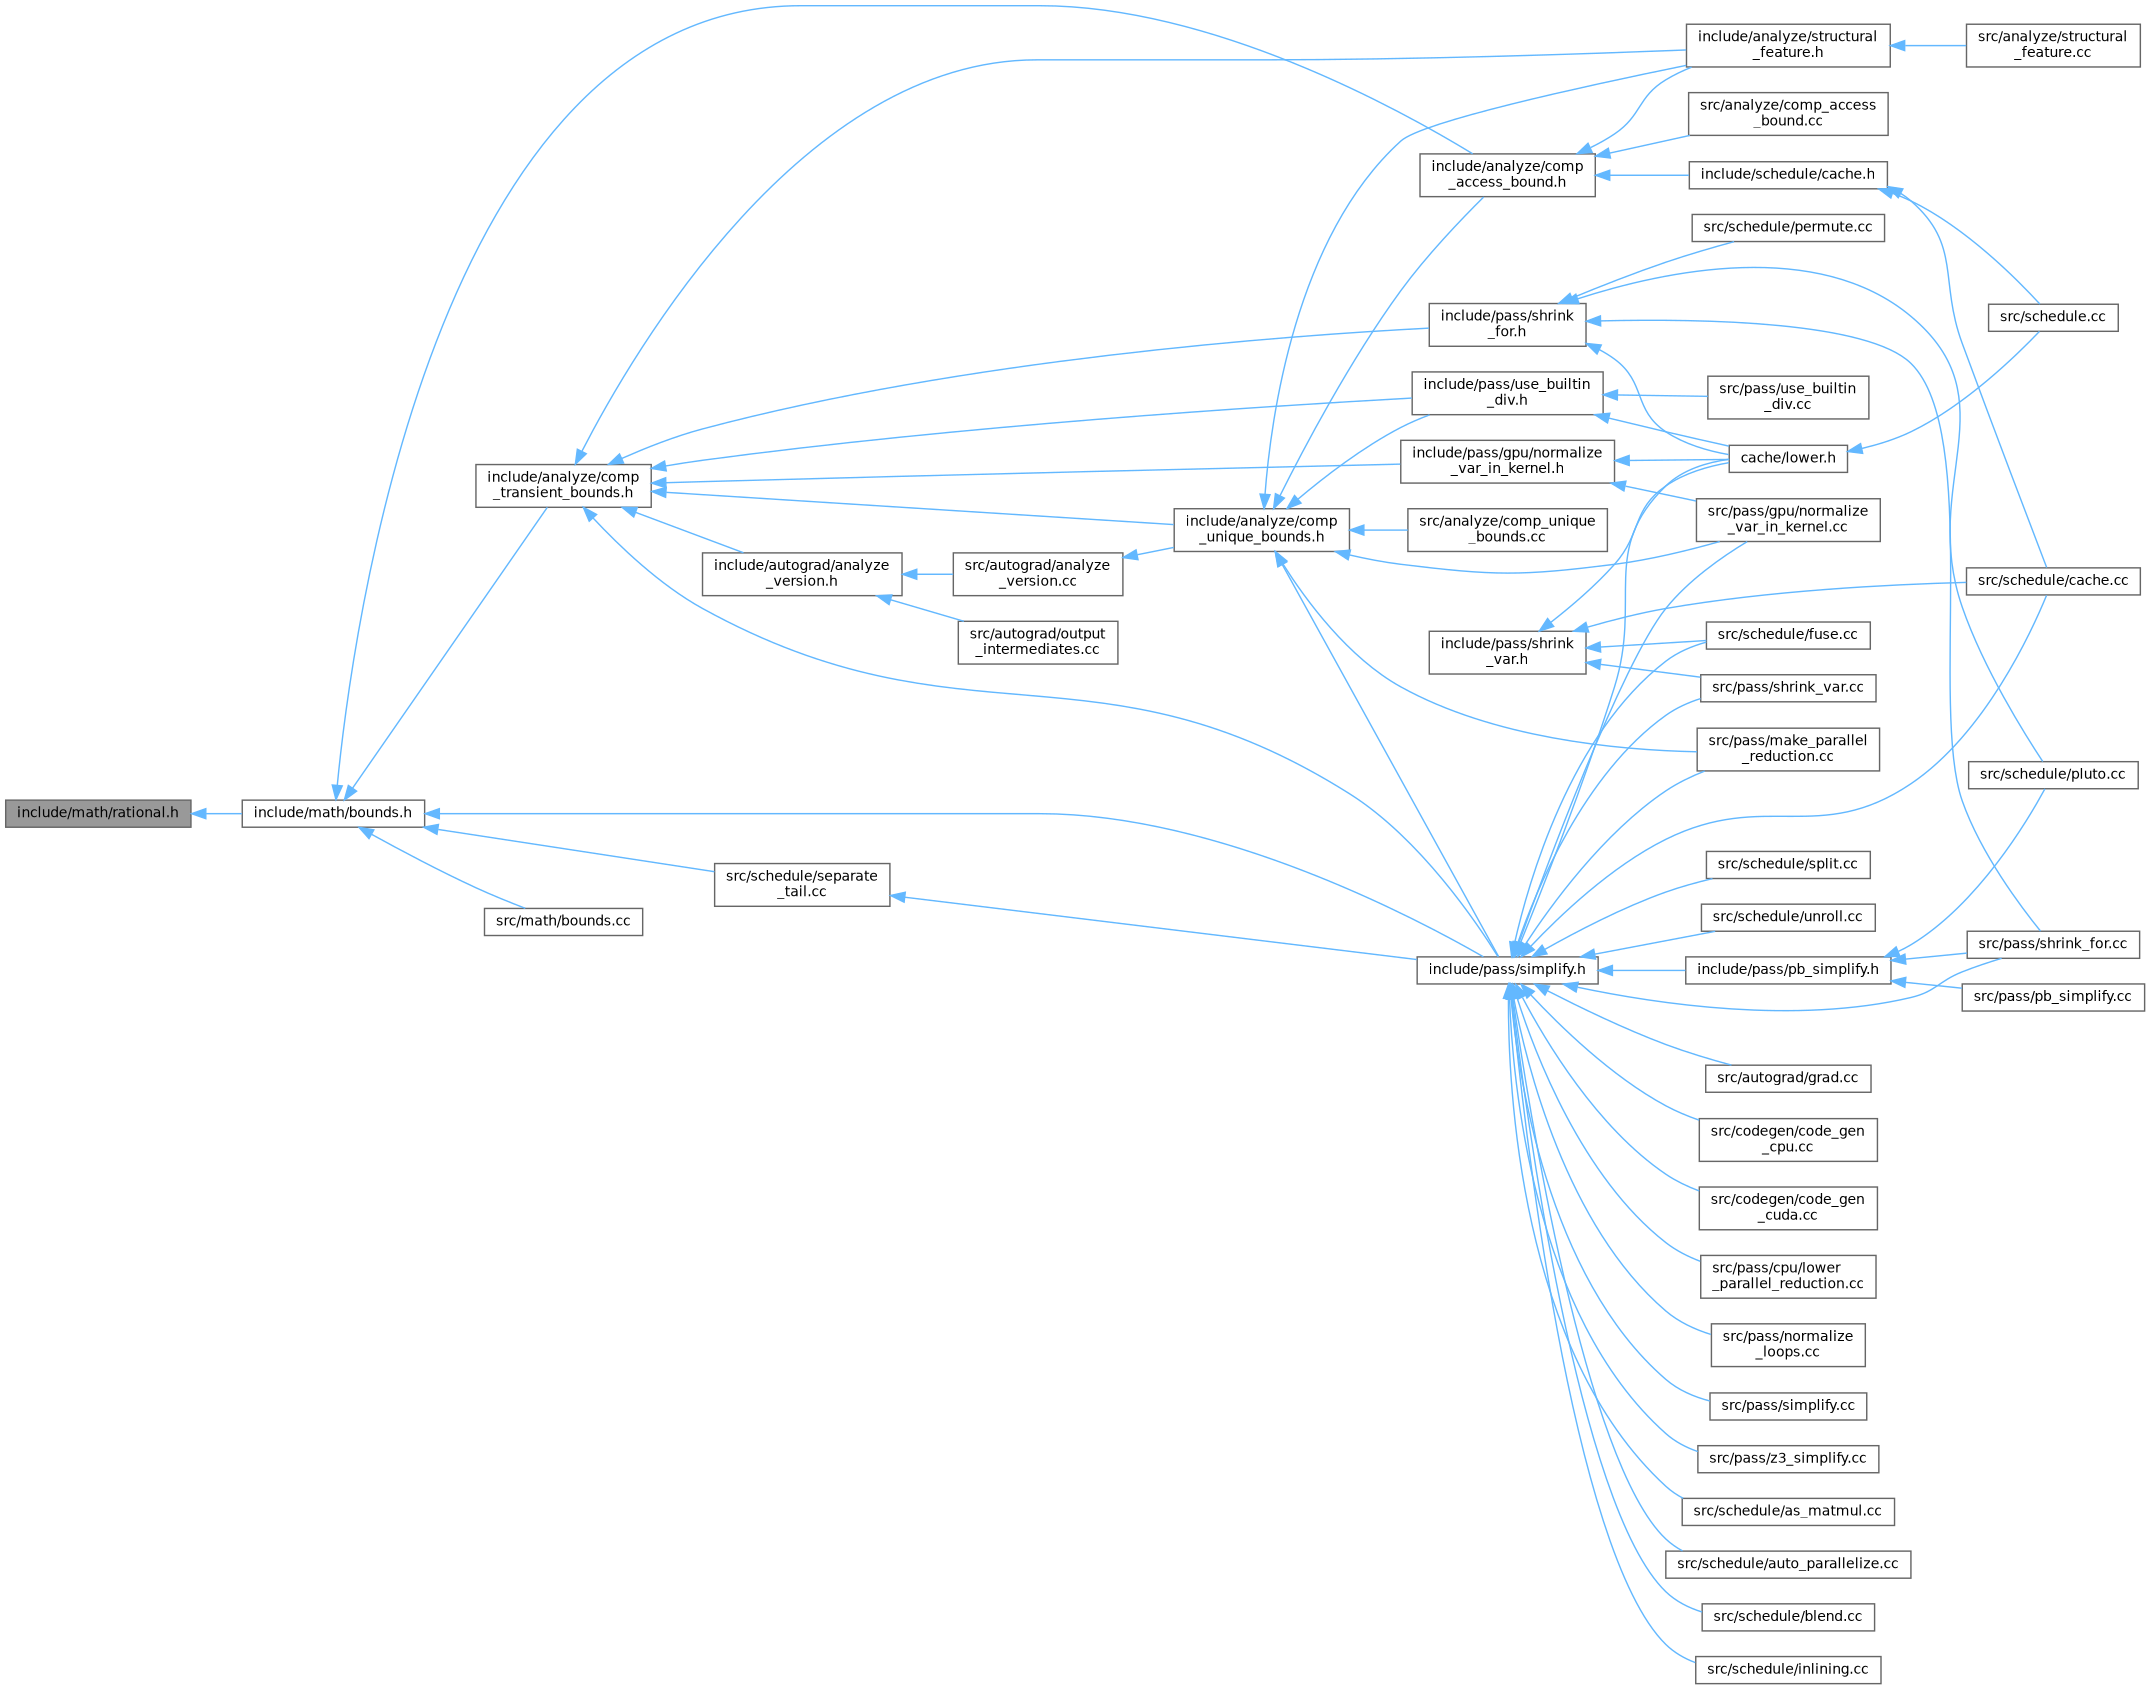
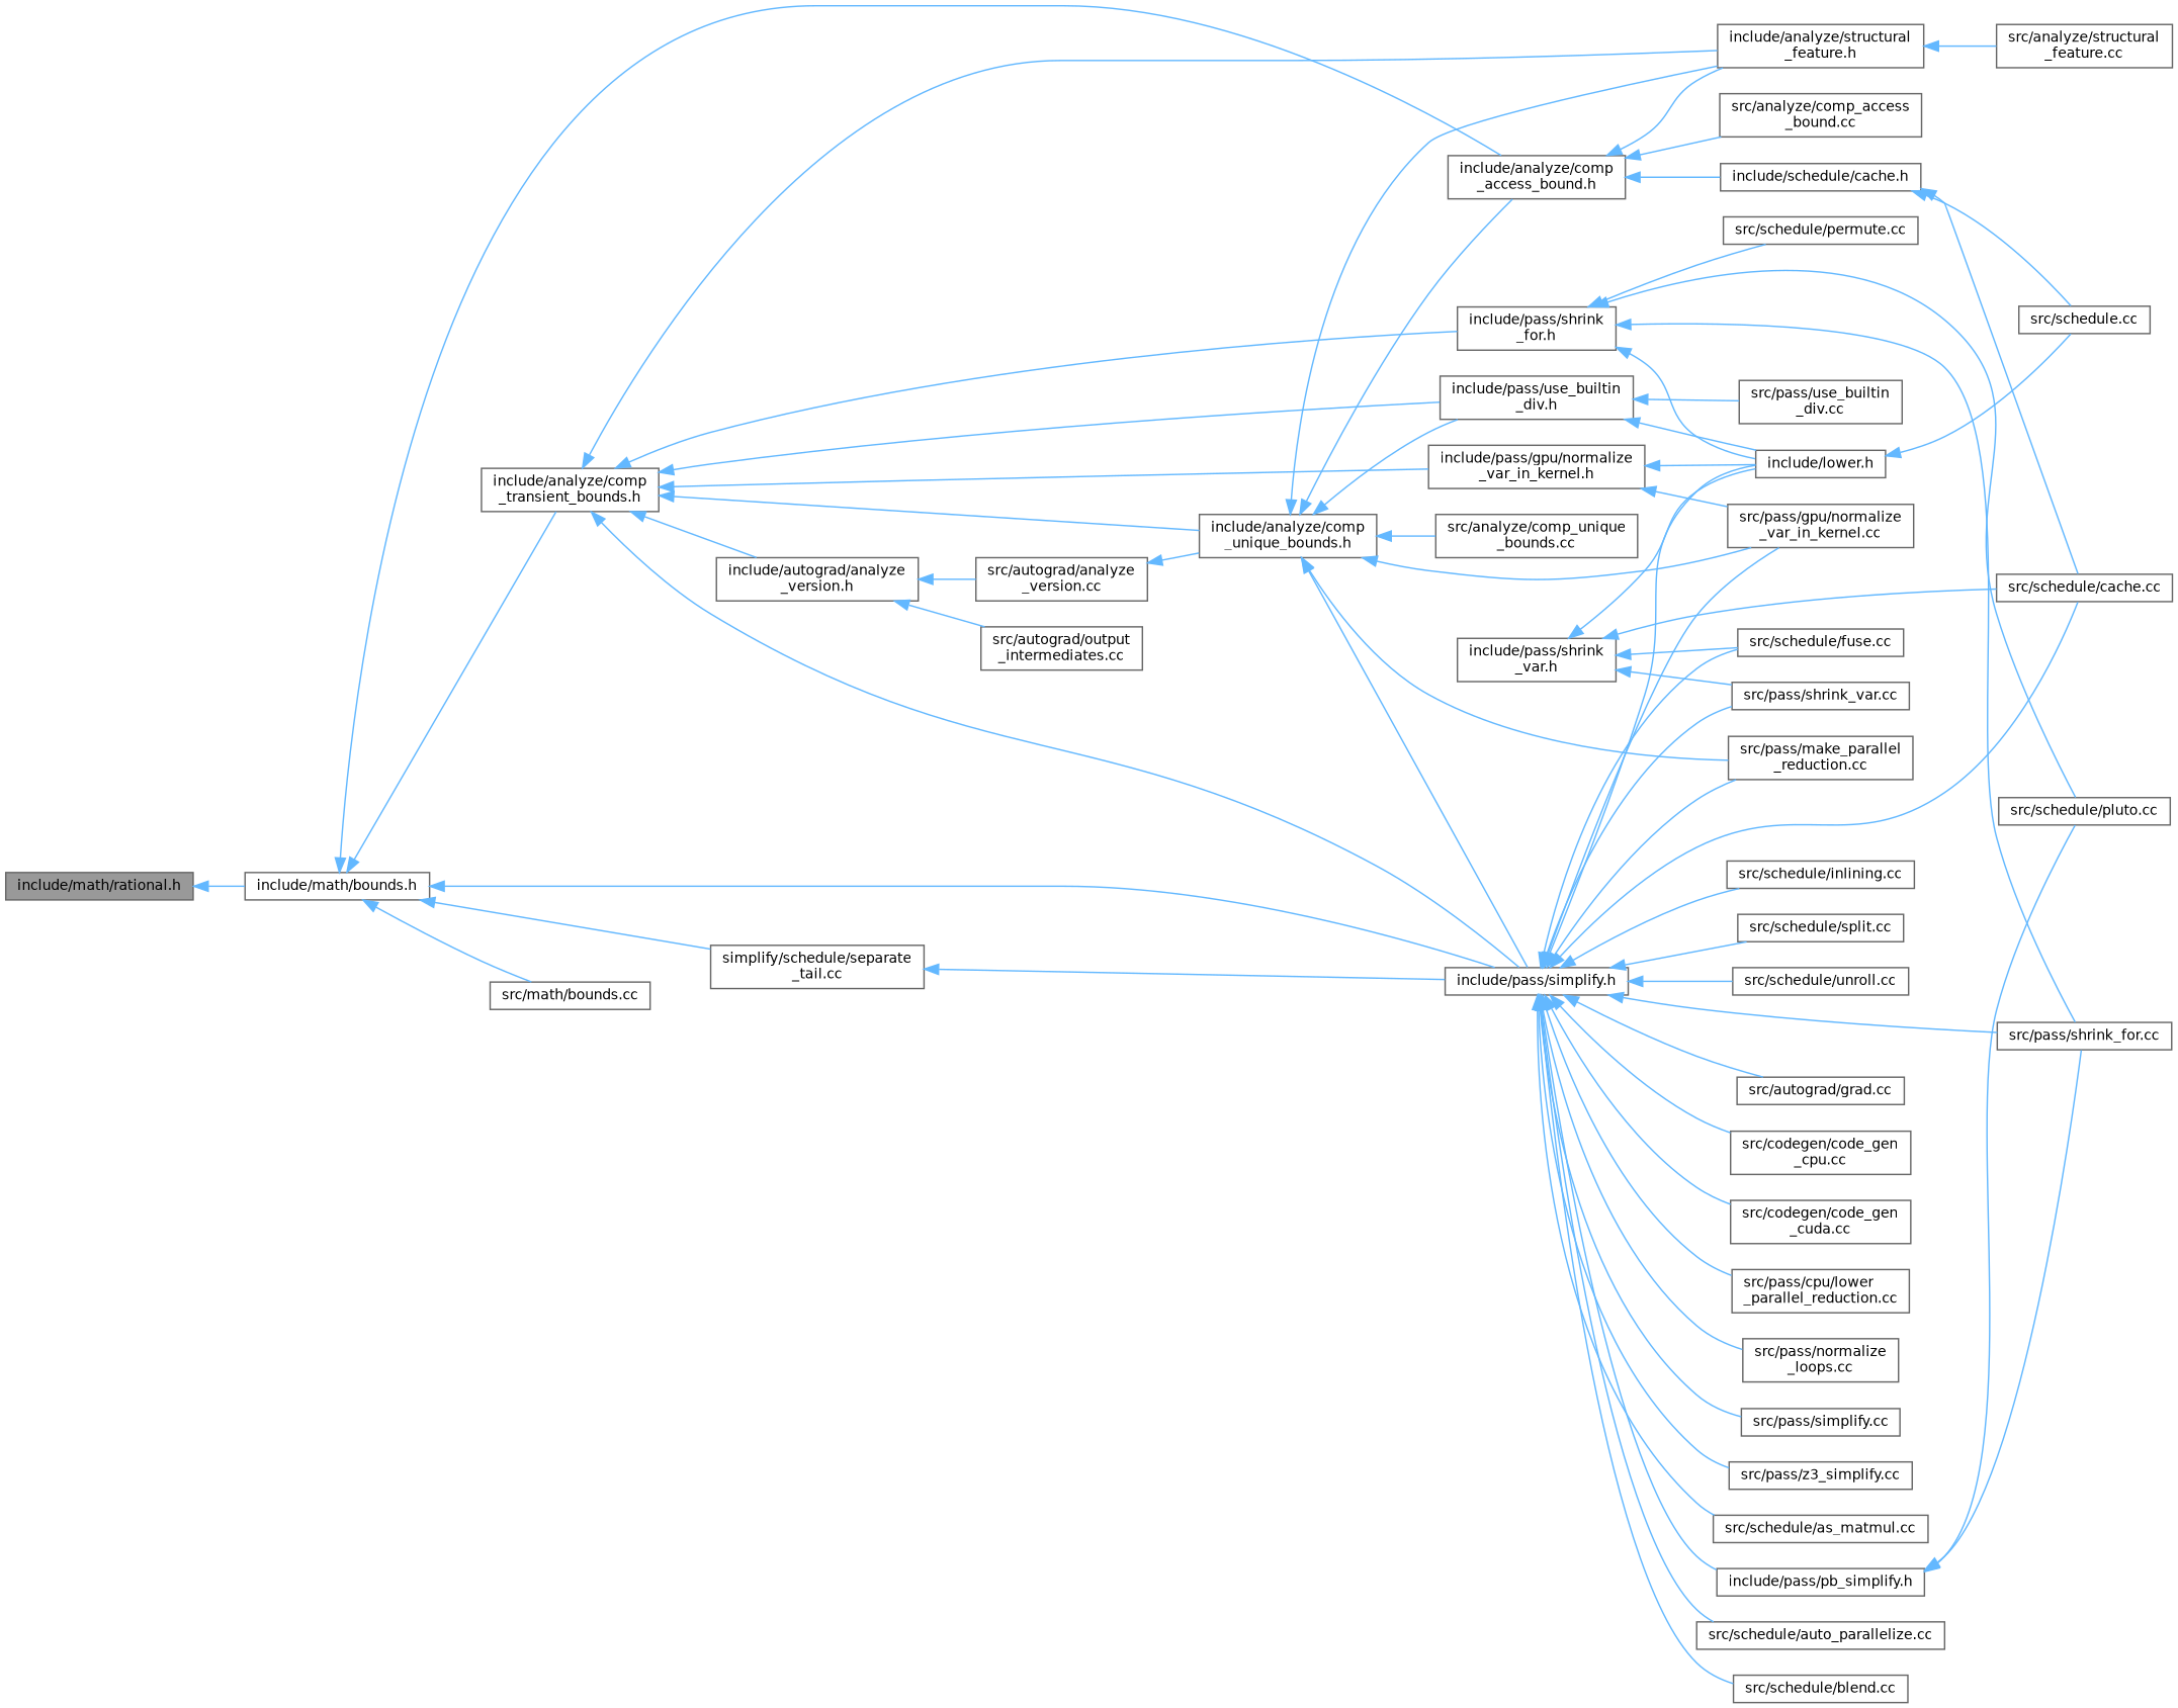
  digraph {
    rankdir=LR
    node [color=grey40 fillcolor=white fontname=Helvetica fontsize=10 shape=box style=filled]
    edge [color=steelblue1 dir=back fontname=Helvetica fontsize=10 labelfontname=Helvetica labelfontsize=10 style=solid]
    n1 [color=gray40 fillcolor=grey60 fontcolor=black height=0.2 label="include/math/rational.h" width=0.4]
    n2 [height=0.2 label="include/math/bounds.h" width=0.4]
    n3 [height=0.2 label="include/analyze/comp\l_access_bound.h" width=0.4]
    n4 [height=0.2 label="include/analyze/comp\l_transient_bounds.h" width=0.4]
    n5 [height=0.2 label="include/pass/simplify.h" width=0.4]
-   n6 [height=0.2 label="src/schedule/separate\l_tail.cc" width=0.4]
+   n6 [height=0.2 label="simplify/schedule/separate\l_tail.cc" width=0.4]
    n7 [height=0.2 label="src/math/bounds.cc" width=0.4]
    n8 [height=0.2 label="include/analyze/structural\l_feature.h" width=0.4]
    n9 [height=0.2 label="include/schedule/cache.h" width=0.4]
    n10 [height=0.2 label="src/analyze/comp_access\l_bound.cc" width=0.4]
    n11 [height=0.2 label="include/analyze/comp\l_unique_bounds.h" width=0.4]
    n12 [height=0.2 label="include/pass/use_builtin\l_div.h" width=0.4]
    n13 [height=0.2 label="include/autograd/analyze\l_version.h" width=0.4]
    n14 [height=0.2 label="include/pass/gpu/normalize\l_var_in_kernel.h" width=0.4]
    n15 [height=0.2 label="include/pass/shrink\l_for.h" width=0.4]
-   n16 [height=0.2 label="cache/lower.h" width=0.4]
+   n16 [height=0.2 label="include/lower.h" width=0.4]
    n17 [height=0.2 label="src/pass/shrink_var.cc" width=0.4]
    n18 [height=0.2 label="src/schedule/cache.cc" width=0.4]
    n19 [height=0.2 label="src/schedule/fuse.cc" width=0.4]
    n20 [height=0.2 label="src/pass/gpu/normalize\l_var_in_kernel.cc" width=0.4]
    n21 [height=0.2 label="src/pass/make_parallel\l_reduction.cc" width=0.4]
    n22 [height=0.2 label="include/pass/pb_simplify.h" width=0.4]
    n23 [height=0.2 label="src/pass/shrink_for.cc" width=0.4]
    n24 [height=0.2 label="src/autograd/grad.cc" width=0.4]
    n25 [height=0.2 label="src/codegen/code_gen\l_cpu.cc" width=0.4]
    n26 [height=0.2 label="src/codegen/code_gen\l_cuda.cc" width=0.4]
    n27 [height=0.2 label="src/pass/cpu/lower\l_parallel_reduction.cc" width=0.4]
    n28 [height=0.2 label="src/pass/normalize\l_loops.cc" width=0.4]
    n29 [height=0.2 label="src/pass/simplify.cc" width=0.4]
    n30 [height=0.2 label="src/pass/z3_simplify.cc" width=0.4]
    n31 [height=0.2 label="src/schedule/as_matmul.cc" width=0.4]
    n32 [height=0.2 label="src/schedule/auto_parallelize.cc" width=0.4]
    n33 [height=0.2 label="src/schedule/blend.cc" width=0.4]
    n34 [height=0.2 label="src/schedule/inlining.cc" width=0.4]
    n35 [height=0.2 label="src/schedule/split.cc" width=0.4]
    n36 [height=0.2 label="src/schedule/unroll.cc" width=0.4]
    n37 [height=0.2 label="src/analyze/structural\l_feature.cc" width=0.4]
    n38 [height=0.2 label="include/pass/shrink\l_var.h" width=0.4]
    n39 [height=0.2 label="src/schedule.cc" width=0.4]
    n40 [height=0.2 label="src/analyze/comp_unique\l_bounds.cc" width=0.4]
    n41 [height=0.2 label="src/pass/use_builtin\l_div.cc" width=0.4]
    n42 [height=0.2 label="src/autograd/analyze\l_version.cc" width=0.4]
    n43 [height=0.2 label="src/autograd/output\l_intermediates.cc" width=0.4]
    n44 [height=0.2 label="src/schedule/pluto.cc" width=0.4]
    n45 [height=0.2 label="src/schedule/permute.cc" width=0.4]
-   n46 [height=0.2 label="src/pass/pb_simplify.cc" width=0.4]
    n1 -> n2
    n2 -> n3
    n2 -> n4
    n2 -> n5
    n2 -> n6
    n2 -> n7
    n3 -> n8
    n3 -> n9
    n3 -> n10
    n4 -> n5
    n4 -> n8
    n4 -> n11
    n4 -> n12
    n4 -> n13
    n4 -> n14
    n4 -> n15
    n5 -> n16
    n5 -> n17
    n5 -> n18
    n5 -> n19
    n5 -> n20
    n5 -> n21
    n5 -> n22
    n5 -> n23
    n5 -> n24
    n5 -> n25
    n5 -> n26
    n5 -> n27
    n5 -> n28
    n5 -> n29
    n5 -> n30
    n5 -> n31
    n5 -> n32
    n5 -> n33
    n5 -> n34
    n5 -> n35
    n5 -> n36
    n6 -> n5
    n8 -> n37
    n9 -> n18
    n9 -> n39
    n11 -> n3
    n11 -> n5
    n11 -> n8
    n11 -> n12
    n11 -> n20
    n11 -> n21
    n11 -> n40
    n12 -> n16
    n12 -> n41
    n13 -> n42
    n13 -> n43
    n14 -> n16
    n14 -> n20
    n15 -> n16
    n15 -> n23
    n15 -> n44
    n15 -> n45
    n16 -> n39
    n22 -> n23
    n22 -> n44
-   n22 -> n46
    n38 -> n16
    n38 -> n17
    n38 -> n18
    n38 -> n19
    n42 -> n11
  }
